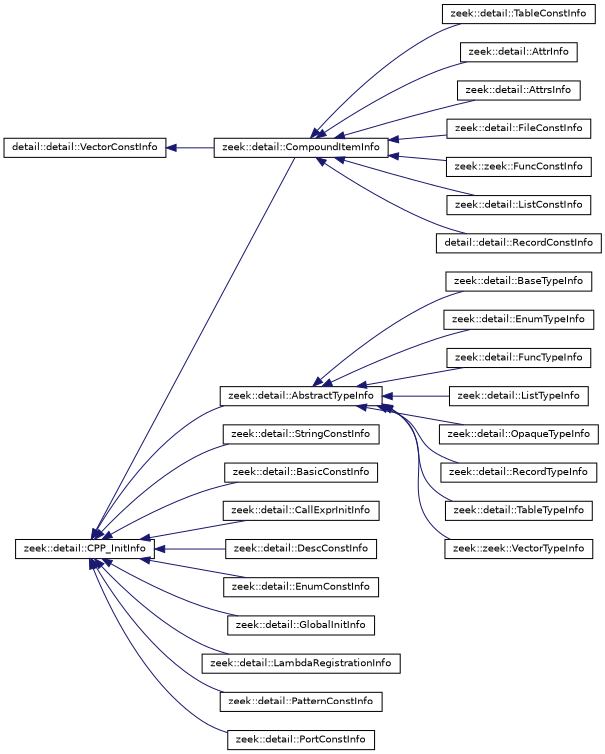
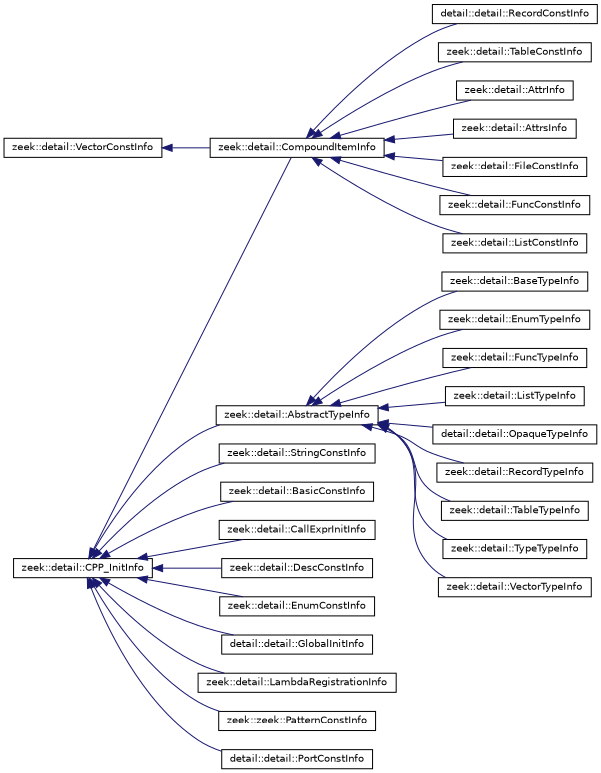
  digraph {
    rankdir=LR
    node [color=black fillcolor=white fontname=Helvetica fontsize=10 shape=record style=filled]
    edge [color=midnightblue dir=back fontname=Helvetica fontsize=10 labelfontname=Helvetica labelfontsize=10 style=solid]
    n1 [height=0.2 label="zeek::detail::CPP_InitInfo" width=0.4]
    n2 [height=0.2 label="zeek::detail::AbstractTypeInfo" width=0.4]
    n3 [height=0.2 label="zeek::detail::BasicConstInfo" width=0.4]
    n4 [height=0.2 label="zeek::detail::CallExprInitInfo" width=0.4]
    n5 [height=0.2 label="zeek::detail::CompoundItemInfo" width=0.4]
    n6 [height=0.2 label="zeek::detail::DescConstInfo" width=0.4]
    n7 [height=0.2 label="zeek::detail::EnumConstInfo" width=0.4]
-   n8 [height=0.2 label="zeek::detail::GlobalInitInfo" width=0.4]
+   n8 [height=0.2 label="detail::detail::GlobalInitInfo" width=0.4]
    n9 [height=0.2 label="zeek::detail::LambdaRegistrationInfo" width=0.4]
-   n10 [height=0.2 label="zeek::detail::PatternConstInfo" width=0.4]
-   n11 [height=0.2 label="zeek::detail::PortConstInfo" width=0.4]
+   n10 [height=0.2 label="zeek::zeek::PatternConstInfo" width=0.4]
+   n11 [height=0.2 label="detail::detail::PortConstInfo" width=0.4]
    n12 [height=0.2 label="zeek::detail::StringConstInfo" width=0.4]
    n13 [height=0.2 label="zeek::detail::BaseTypeInfo" width=0.4]
    n14 [height=0.2 label="zeek::detail::EnumTypeInfo" width=0.4]
    n15 [height=0.2 label="zeek::detail::FuncTypeInfo" width=0.4]
    n16 [height=0.2 label="zeek::detail::ListTypeInfo" width=0.4]
-   n17 [height=0.2 label="zeek::detail::OpaqueTypeInfo" width=0.4]
+   n17 [height=0.2 label="detail::detail::OpaqueTypeInfo" width=0.4]
    n18 [height=0.2 label="zeek::detail::RecordTypeInfo" width=0.4]
    n19 [height=0.2 label="zeek::detail::TableTypeInfo" width=0.4]
-   n21 [height=0.2 label="zeek::zeek::VectorTypeInfo" width=0.4]
+   n20 [height=0.2 label="zeek::detail::TypeTypeInfo" width=0.4]
+   n21 [height=0.2 label="zeek::detail::VectorTypeInfo" width=0.4]
    n22 [height=0.2 label="zeek::detail::AttrInfo" width=0.4]
    n23 [height=0.2 label="zeek::detail::AttrsInfo" width=0.4]
    n24 [height=0.2 label="zeek::detail::FileConstInfo" width=0.4]
-   n25 [height=0.2 label="zeek::zeek::FuncConstInfo" width=0.4]
+   n25 [height=0.2 label="zeek::detail::FuncConstInfo" width=0.4]
    n26 [height=0.2 label="zeek::detail::ListConstInfo" width=0.4]
    n27 [height=0.2 label="detail::detail::RecordConstInfo" width=0.4]
    n28 [height=0.2 label="zeek::detail::TableConstInfo" width=0.4]
-   n29 [height=0.2 label="detail::detail::VectorConstInfo" width=0.4]
+   n29 [height=0.2 label="zeek::detail::VectorConstInfo" width=0.4]
    n1 -> n2
    n1 -> n3
    n1 -> n4
    n1 -> n5
    n1 -> n6
    n1 -> n7
    n1 -> n8
    n1 -> n9
    n1 -> n10
    n1 -> n11
    n1 -> n12
    n2 -> n13
    n2 -> n14
    n2 -> n15
    n2 -> n16
    n2 -> n17
    n2 -> n18
    n2 -> n19
+   n2 -> n20
    n2 -> n21
    n5 -> n22
    n5 -> n23
    n5 -> n24
    n5 -> n25
    n5 -> n26
    n5 -> n27
    n5 -> n28
    n29 -> n5
  }
